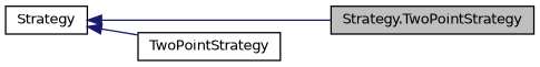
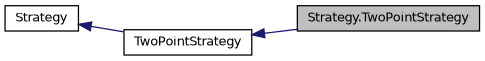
  digraph {
    rankdir=LR
    node [color=black fillcolor=white fontname=Helvetica fontsize=10 shape=record style=filled]
    edge [color=midnightblue dir=back fontname=Helvetica fontsize=10 labelfontname=Helvetica labelfontsize=10 style=solid]
    n1 [fillcolor=grey75 fontcolor=black height=0.2 label="Strategy.TwoPointStrategy" width=0.4]
    n2 [height=0.2 label=TwoPointStrategy width=0.4]
    n3 [height=0.2 label=Strategy width=0.4]
-   n3 -> n1
+   n2 -> n1
    n3 -> n2
  }
